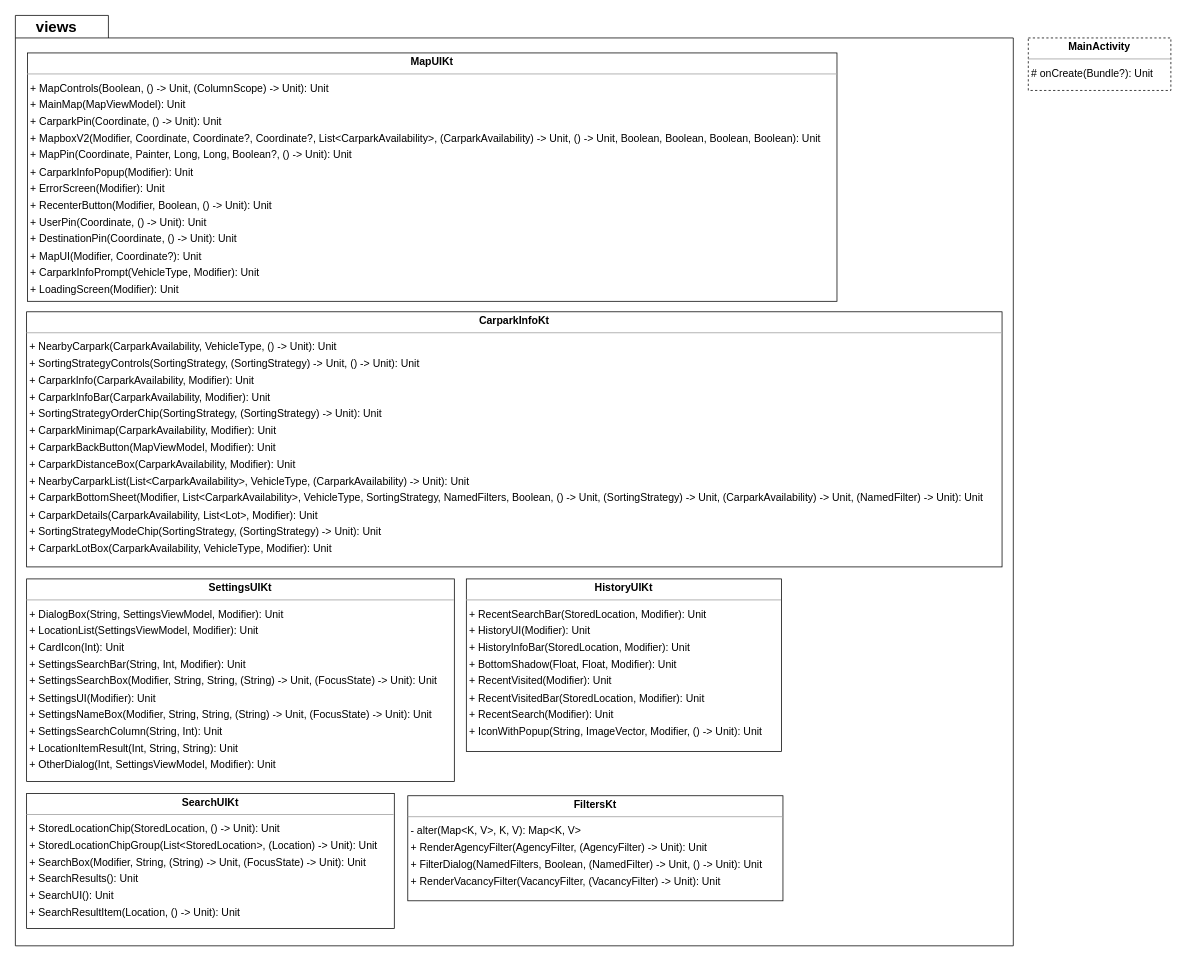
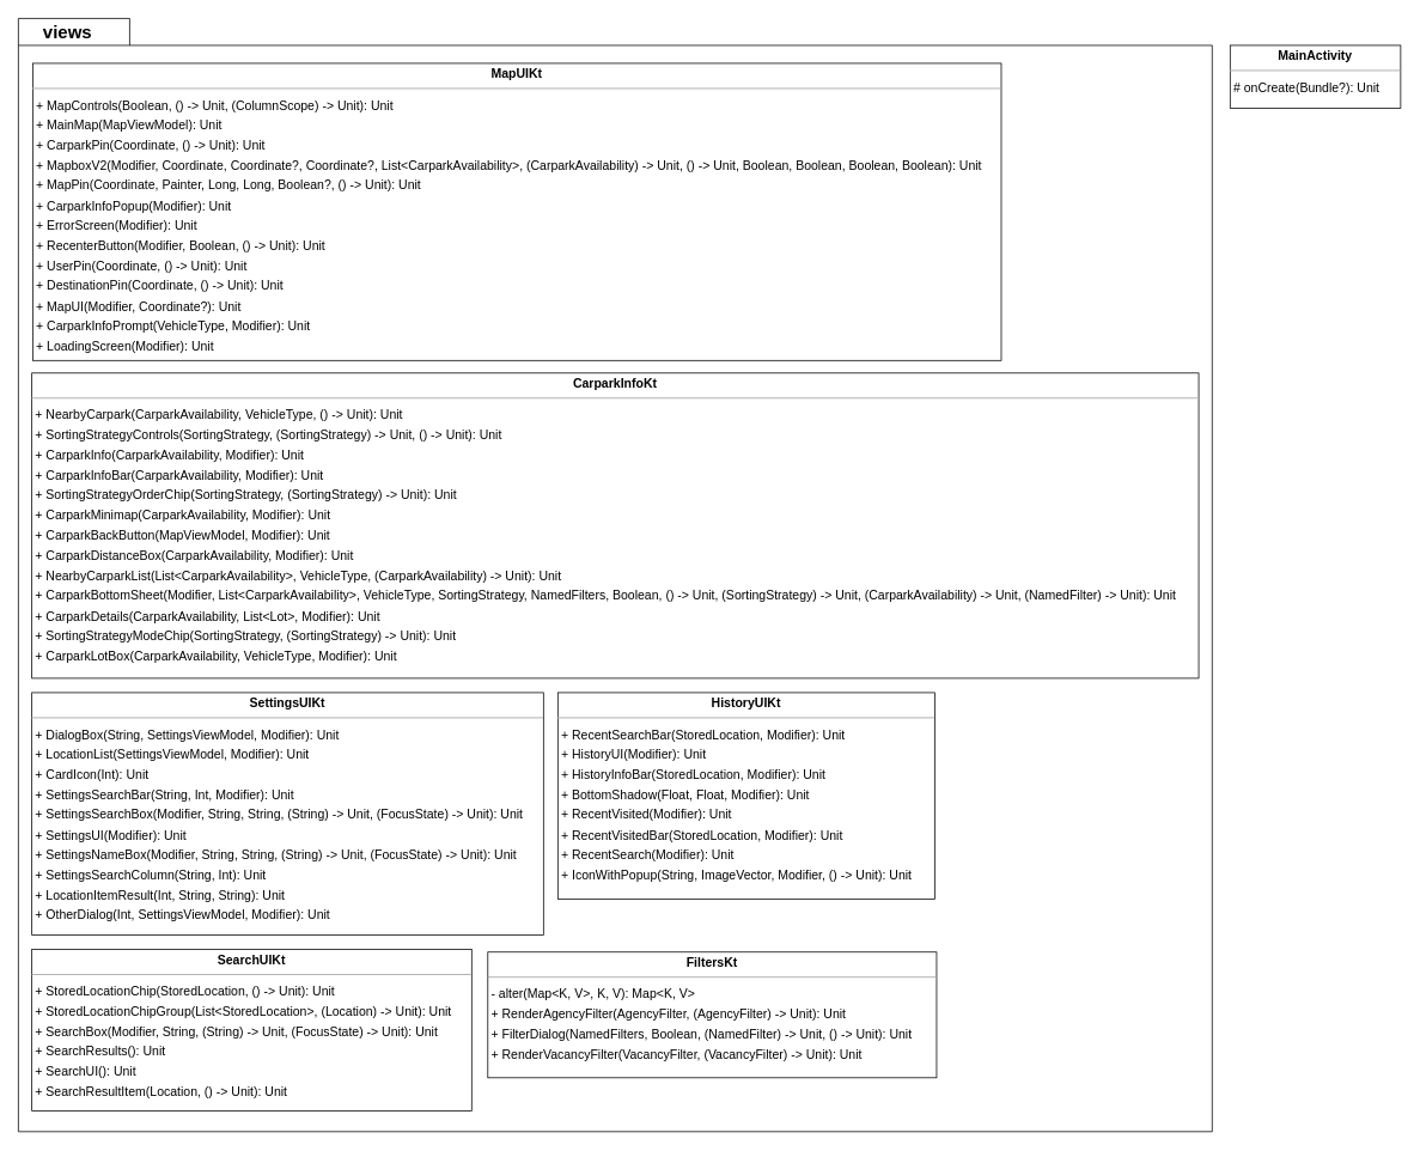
  <mxCell id="0" />
  <mxCell id="1" parent="0" />
- <mxCell id="2" value="&lt;p style=&quot;margin:0px;margin-top:4px;text-align:center;&quot;&gt;&lt;b&gt;MainActivity&lt;/b&gt;&lt;/p&gt;&lt;hr size=&quot;1&quot;/&gt;&lt;p style=&quot;margin:0 0 0 4px;line-height:1.6;&quot;&gt;# onCreate(Bundle?): Unit&lt;/p&gt;" style="verticalAlign=top;align=left;overflow=fill;fontSize=14;fontFamily=Helvetica;html=1;rounded=0;shadow=0;comic=0;labelBackgroundColor=none;strokeWidth=1;dashed=1;" vertex="1" parent="1"><mxGeometry x="1370" y="50" width="190" height="70" as="geometry" /></mxCell>
+ <mxCell id="2" value="&lt;p style=&quot;margin:0px;margin-top:4px;text-align:center;&quot;&gt;&lt;b&gt;MainActivity&lt;/b&gt;&lt;/p&gt;&lt;hr size=&quot;1&quot;/&gt;&lt;p style=&quot;margin:0 0 0 4px;line-height:1.6;&quot;&gt;# onCreate(Bundle?): Unit&lt;/p&gt;" style="verticalAlign=top;align=left;overflow=fill;fontSize=14;fontFamily=Helvetica;html=1;rounded=0;shadow=0;comic=0;labelBackgroundColor=none;strokeWidth=1;" vertex="1" parent="1"><mxGeometry x="1370" y="50" width="190" height="70" as="geometry" /></mxCell>
  <mxCell id="3" value="&lt;font style=&quot;font-size: 20px;&quot;&gt;views&lt;/font&gt;" style="shape=folder;fontStyle=1;tabWidth=110;tabHeight=30;tabPosition=left;html=1;boundedLbl=1;labelInHeader=1;container=1;collapsible=0;whiteSpace=wrap;" vertex="1" parent="1"><mxGeometry x="20" y="20" width="1330" height="1240" as="geometry" /></mxCell>
  <mxCell id="4" value="" style="html=1;strokeColor=none;resizeWidth=1;resizeHeight=1;fillColor=none;part=1;connectable=0;allowArrows=0;deletable=0;whiteSpace=wrap;strokeWidth=4;" vertex="1" parent="3"><mxGeometry width="1330" height="868" relative="1" as="geometry"><mxPoint y="30" as="offset" /></mxGeometry></mxCell>
  <mxCell id="5" value="&lt;p style=&quot;margin:0px;margin-top:4px;text-align:center;&quot;&gt;&lt;b&gt;CarparkInfoKt&lt;/b&gt;&lt;/p&gt;&lt;hr size=&quot;1&quot;/&gt;&lt;p style=&quot;margin:0 0 0 4px;line-height:1.6;&quot;&gt;+ NearbyCarpark(CarparkAvailability, VehicleType, () -&amp;gt; Unit): Unit&lt;br/&gt;+ SortingStrategyControls(SortingStrategy, (SortingStrategy) -&amp;gt; Unit, () -&amp;gt; Unit): Unit&lt;br/&gt;+ CarparkInfo(CarparkAvailability, Modifier): Unit&lt;br/&gt;+ CarparkInfoBar(CarparkAvailability, Modifier): Unit&lt;br/&gt;+ SortingStrategyOrderChip(SortingStrategy, (SortingStrategy) -&amp;gt; Unit): Unit&lt;br/&gt;+ CarparkMinimap(CarparkAvailability, Modifier): Unit&lt;br/&gt;+ CarparkBackButton(MapViewModel, Modifier): Unit&lt;br/&gt;+ CarparkDistanceBox(CarparkAvailability, Modifier): Unit&lt;br/&gt;+ NearbyCarparkList(List&amp;lt;CarparkAvailability&amp;gt;, VehicleType, (CarparkAvailability) -&amp;gt; Unit): Unit&lt;br/&gt;+ CarparkBottomSheet(Modifier, List&amp;lt;CarparkAvailability&amp;gt;, VehicleType, SortingStrategy, NamedFilters, Boolean, () -&amp;gt; Unit, (SortingStrategy) -&amp;gt; Unit, (CarparkAvailability) -&amp;gt; Unit, (NamedFilter) -&amp;gt; Unit): Unit&lt;br/&gt;+ CarparkDetails(CarparkAvailability, List&amp;lt;Lot&amp;gt;, Modifier): Unit&lt;br/&gt;+ SortingStrategyModeChip(SortingStrategy, (SortingStrategy) -&amp;gt; Unit): Unit&lt;br/&gt;+ CarparkLotBox(CarparkAvailability, VehicleType, Modifier): Unit&lt;/p&gt;" style="verticalAlign=top;align=left;overflow=fill;fontSize=14;fontFamily=Helvetica;html=1;rounded=0;shadow=0;comic=0;labelBackgroundColor=none;strokeWidth=1;" vertex="1" parent="3"><mxGeometry x="15" y="395" width="1300" height="340" as="geometry" /></mxCell>
  <mxCell id="6" value="&lt;p style=&quot;margin:0px;margin-top:4px;text-align:center;&quot;&gt;&lt;b&gt;FiltersKt&lt;/b&gt;&lt;/p&gt;&lt;hr size=&quot;1&quot;/&gt;&lt;p style=&quot;margin:0 0 0 4px;line-height:1.6;&quot;&gt;- alter(Map&amp;lt;K, V&amp;gt;, K, V): Map&amp;lt;K, V&amp;gt;&lt;br/&gt;+ RenderAgencyFilter(AgencyFilter, (AgencyFilter) -&amp;gt; Unit): Unit&lt;br/&gt;+ FilterDialog(NamedFilters, Boolean, (NamedFilter) -&amp;gt; Unit, () -&amp;gt; Unit): Unit&lt;br/&gt;+ RenderVacancyFilter(VacancyFilter, (VacancyFilter) -&amp;gt; Unit): Unit&lt;/p&gt;" style="verticalAlign=top;align=left;overflow=fill;fontSize=14;fontFamily=Helvetica;html=1;rounded=0;shadow=0;comic=0;labelBackgroundColor=none;strokeWidth=1;" vertex="1" parent="3"><mxGeometry x="523" y="1040" width="500" height="140" as="geometry" /></mxCell>
  <mxCell id="7" value="&lt;p style=&quot;margin:0px;margin-top:4px;text-align:center;&quot;&gt;&lt;b&gt;HistoryUIKt&lt;/b&gt;&lt;/p&gt;&lt;hr size=&quot;1&quot;/&gt;&lt;p style=&quot;margin:0 0 0 4px;line-height:1.6;&quot;&gt;+ RecentSearchBar(StoredLocation, Modifier): Unit&lt;br/&gt;+ HistoryUI(Modifier): Unit&lt;br/&gt;+ HistoryInfoBar(StoredLocation, Modifier): Unit&lt;br/&gt;+ BottomShadow(Float, Float, Modifier): Unit&lt;br/&gt;+ RecentVisited(Modifier): Unit&lt;br/&gt;+ RecentVisitedBar(StoredLocation, Modifier): Unit&lt;br/&gt;+ RecentSearch(Modifier): Unit&lt;br/&gt;+ IconWithPopup(String, ImageVector, Modifier, () -&amp;gt; Unit): Unit&lt;/p&gt;" style="verticalAlign=top;align=left;overflow=fill;fontSize=14;fontFamily=Helvetica;html=1;rounded=0;shadow=0;comic=0;labelBackgroundColor=none;strokeWidth=1;" vertex="1" parent="3"><mxGeometry x="601" y="751" width="420" height="230" as="geometry" /></mxCell>
  <mxCell id="8" value="&lt;p style=&quot;margin:0px;margin-top:4px;text-align:center;&quot;&gt;&lt;b&gt;MapUIKt&lt;/b&gt;&lt;/p&gt;&lt;hr size=&quot;1&quot;/&gt;&lt;p style=&quot;margin:0 0 0 4px;line-height:1.6;&quot;&gt;+ MapControls(Boolean, () -&amp;gt; Unit, (ColumnScope) -&amp;gt; Unit): Unit&lt;br/&gt;+ MainMap(MapViewModel): Unit&lt;br/&gt;+ CarparkPin(Coordinate, () -&amp;gt; Unit): Unit&lt;br/&gt;+ MapboxV2(Modifier, Coordinate, Coordinate?, Coordinate?, List&amp;lt;CarparkAvailability&amp;gt;, (CarparkAvailability) -&amp;gt; Unit, () -&amp;gt; Unit, Boolean, Boolean, Boolean, Boolean): Unit&lt;br/&gt;+ MapPin(Coordinate, Painter, Long, Long, Boolean?, () -&amp;gt; Unit): Unit&lt;br/&gt;+ CarparkInfoPopup(Modifier): Unit&lt;br/&gt;+ ErrorScreen(Modifier): Unit&lt;br/&gt;+ RecenterButton(Modifier, Boolean, () -&amp;gt; Unit): Unit&lt;br/&gt;+ UserPin(Coordinate, () -&amp;gt; Unit): Unit&lt;br/&gt;+ DestinationPin(Coordinate, () -&amp;gt; Unit): Unit&lt;br/&gt;+ MapUI(Modifier, Coordinate?): Unit&lt;br/&gt;+ CarparkInfoPrompt(VehicleType, Modifier): Unit&lt;br/&gt;+ LoadingScreen(Modifier): Unit&lt;/p&gt;" style="verticalAlign=top;align=left;overflow=fill;fontSize=14;fontFamily=Helvetica;html=1;rounded=0;shadow=0;comic=0;labelBackgroundColor=none;strokeWidth=1;" vertex="1" parent="3"><mxGeometry x="16" y="50" width="1079" height="331" as="geometry" /></mxCell>
  <mxCell id="9" value="&lt;p style=&quot;margin:0px;margin-top:4px;text-align:center;&quot;&gt;&lt;b&gt;SearchUIKt&lt;/b&gt;&lt;/p&gt;&lt;hr size=&quot;1&quot;/&gt;&lt;p style=&quot;margin:0 0 0 4px;line-height:1.6;&quot;&gt;+ StoredLocationChip(StoredLocation, () -&amp;gt; Unit): Unit&lt;br/&gt;+ StoredLocationChipGroup(List&amp;lt;StoredLocation&amp;gt;, (Location) -&amp;gt; Unit): Unit&lt;br/&gt;+ SearchBox(Modifier, String, (String) -&amp;gt; Unit, (FocusState) -&amp;gt; Unit): Unit&lt;br/&gt;+ SearchResults(): Unit&lt;br/&gt;+ SearchUI(): Unit&lt;br/&gt;+ SearchResultItem(Location, () -&amp;gt; Unit): Unit&lt;/p&gt;" style="verticalAlign=top;align=left;overflow=fill;fontSize=14;fontFamily=Helvetica;html=1;rounded=0;shadow=0;comic=0;labelBackgroundColor=none;strokeWidth=1;" vertex="1" parent="3"><mxGeometry x="15" y="1037" width="490" height="180" as="geometry" /></mxCell>
  <mxCell id="10" value="&lt;p style=&quot;margin:0px;margin-top:4px;text-align:center;&quot;&gt;&lt;b&gt;SettingsUIKt&lt;/b&gt;&lt;/p&gt;&lt;hr size=&quot;1&quot;/&gt;&lt;p style=&quot;margin:0 0 0 4px;line-height:1.6;&quot;&gt;+ DialogBox(String, SettingsViewModel, Modifier): Unit&lt;br/&gt;+ LocationList(SettingsViewModel, Modifier): Unit&lt;br/&gt;+ CardIcon(Int): Unit&lt;br/&gt;+ SettingsSearchBar(String, Int, Modifier): Unit&lt;br/&gt;+ SettingsSearchBox(Modifier, String, String, (String) -&amp;gt; Unit, (FocusState) -&amp;gt; Unit): Unit&lt;br/&gt;+ SettingsUI(Modifier): Unit&lt;br/&gt;+ SettingsNameBox(Modifier, String, String, (String) -&amp;gt; Unit, (FocusState) -&amp;gt; Unit): Unit&lt;br/&gt;+ SettingsSearchColumn(String, Int): Unit&lt;br/&gt;+ LocationItemResult(Int, String, String): Unit&lt;br/&gt;+ OtherDialog(Int, SettingsViewModel, Modifier): Unit&lt;/p&gt;" style="verticalAlign=top;align=left;overflow=fill;fontSize=14;fontFamily=Helvetica;html=1;rounded=0;shadow=0;comic=0;labelBackgroundColor=none;strokeWidth=1;" vertex="1" parent="3"><mxGeometry x="15" y="751" width="570" height="270" as="geometry" /></mxCell>
